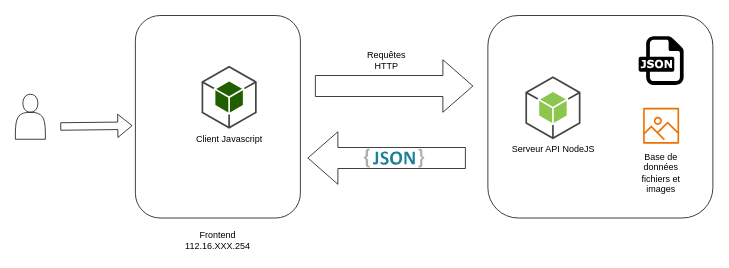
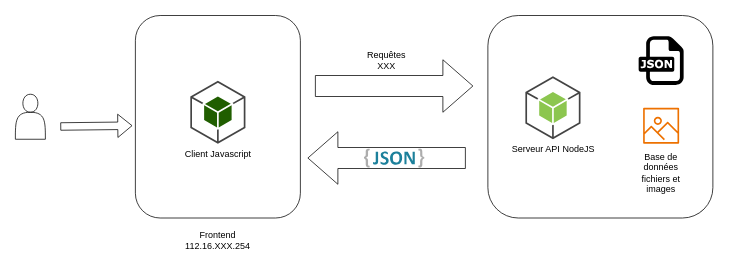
  <mxCell id="0" />
  <mxCell id="1" parent="0" />
  <mxCell id="2" value="" style="rounded=1;whiteSpace=wrap;html=1;" parent="1" vertex="1"><mxGeometry x="821" y="75" width="120" height="210" as="geometry" /></mxCell>
  <mxCell id="3" value="" style="rounded=1;whiteSpace=wrap;html=1;" parent="1" vertex="1"><mxGeometry x="180" y="20" width="220" height="270" as="geometry" /></mxCell>
  <mxCell id="4" value="" style="rounded=1;whiteSpace=wrap;html=1;" parent="1" vertex="1"><mxGeometry x="650" y="20" width="300" height="270" as="geometry" /></mxCell>
  <mxCell id="5" value="" style="shape=actor;whiteSpace=wrap;html=1;" parent="1" vertex="1"><mxGeometry x="20" y="125" width="40" height="60" as="geometry" /></mxCell>
  <mxCell id="6" value="Frontend&lt;div&gt;112.16.XXX.254&lt;/div&gt;" style="text;html=1;align=center;verticalAlign=middle;whiteSpace=wrap;rounded=0;" parent="1" vertex="1"><mxGeometry x="260" y="305" width="60" height="30" as="geometry" /></mxCell>
  <mxCell id="7" value="" style="html=1;shadow=0;dashed=0;align=center;verticalAlign=middle;shape=mxgraph.arrows2.arrow;dy=0.6;dx=40;notch=0;" parent="1" vertex="1"><mxGeometry x="420" y="79" width="210" height="70" as="geometry" /></mxCell>
  <mxCell id="8" value="" style="html=1;shadow=0;dashed=0;align=center;verticalAlign=middle;shape=mxgraph.arrows2.arrow;dy=0.6;dx=40;notch=0;rotation=-180;" parent="1" vertex="1"><mxGeometry x="410" y="175" width="210" height="70" as="geometry" /></mxCell>
- <mxCell id="9" value="Requêtes HTTP" style="text;html=1;align=center;verticalAlign=middle;whiteSpace=wrap;rounded=0;" parent="1" vertex="1"><mxGeometry x="485" y="65" width="60" height="30" as="geometry" /></mxCell>
+ <mxCell id="9" value="Requêtes XXX" style="text;html=1;align=center;verticalAlign=middle;whiteSpace=wrap;rounded=0;" parent="1" vertex="1"><mxGeometry x="485" y="65" width="60" height="30" as="geometry" /></mxCell>
  <mxCell id="10" value="" style="dashed=0;outlineConnect=0;html=1;align=center;labelPosition=center;verticalLabelPosition=bottom;verticalAlign=top;shape=mxgraph.weblogos.json_2" parent="1" vertex="1"><mxGeometry x="484.8" y="197.4" width="80.4" height="25.2" as="geometry" /></mxCell>
  <mxCell id="11" value="Serveur API NodeJS" style="outlineConnect=0;dashed=0;verticalLabelPosition=bottom;verticalAlign=top;align=center;html=1;shape=mxgraph.aws3.android;fillColor=#8CC64F;gradientColor=none;" parent="1" vertex="1"><mxGeometry x="700" y="101" width="73.5" height="84" as="geometry" /></mxCell>
  <mxCell id="12" value="" style="dashed=0;outlineConnect=0;html=1;align=center;labelPosition=center;verticalLabelPosition=bottom;verticalAlign=top;shape=mxgraph.weblogos.json" parent="1" vertex="1"><mxGeometry x="851" y="47.5" width="60" height="65" as="geometry" /></mxCell>
  <mxCell id="13" value="" style="sketch=0;outlineConnect=0;fontColor=#232F3E;gradientColor=none;fillColor=#ED7100;strokeColor=none;dashed=0;verticalLabelPosition=bottom;verticalAlign=top;align=center;html=1;fontSize=12;fontStyle=0;aspect=fixed;pointerEvents=1;shape=mxgraph.aws4.container_registry_image;" parent="1" vertex="1"><mxGeometry x="857" y="143" width="48" height="48" as="geometry" /></mxCell>
  <mxCell id="14" value="Base de données fichiers et images" style="text;html=1;align=center;verticalAlign=middle;whiteSpace=wrap;rounded=0;" parent="1" vertex="1"><mxGeometry x="851" y="215" width="60" height="30" as="geometry" /></mxCell>
- <mxCell id="15" value="Client Javascript" style="outlineConnect=0;dashed=0;verticalLabelPosition=bottom;verticalAlign=top;align=center;html=1;shape=mxgraph.aws3.android;fillColor=#205E00;gradientColor=none;" parent="1" vertex="1"><mxGeometry x="268.25" y="87" width="73.5" height="84" as="geometry" /></mxCell>
+ <mxCell id="15" value="Client Javascript" style="outlineConnect=0;dashed=0;verticalLabelPosition=bottom;verticalAlign=top;align=center;html=1;shape=mxgraph.aws3.android;fillColor=#205E00;gradientColor=none;" parent="1" vertex="1"><mxGeometry x="253.25" y="107" width="73.5" height="84" as="geometry" /></mxCell>
  <mxCell id="16" value="" style="shape=flexArrow;endArrow=classic;html=1;rounded=0;entryX=-0.018;entryY=0.544;entryDx=0;entryDy=0;entryPerimeter=0;" parent="1" target="3" edge="1"><mxGeometry width="50" height="50" relative="1" as="geometry"><mxPoint x="80" y="168" as="sourcePoint" /><mxPoint x="130" y="118" as="targetPoint" /></mxGeometry></mxCell>
